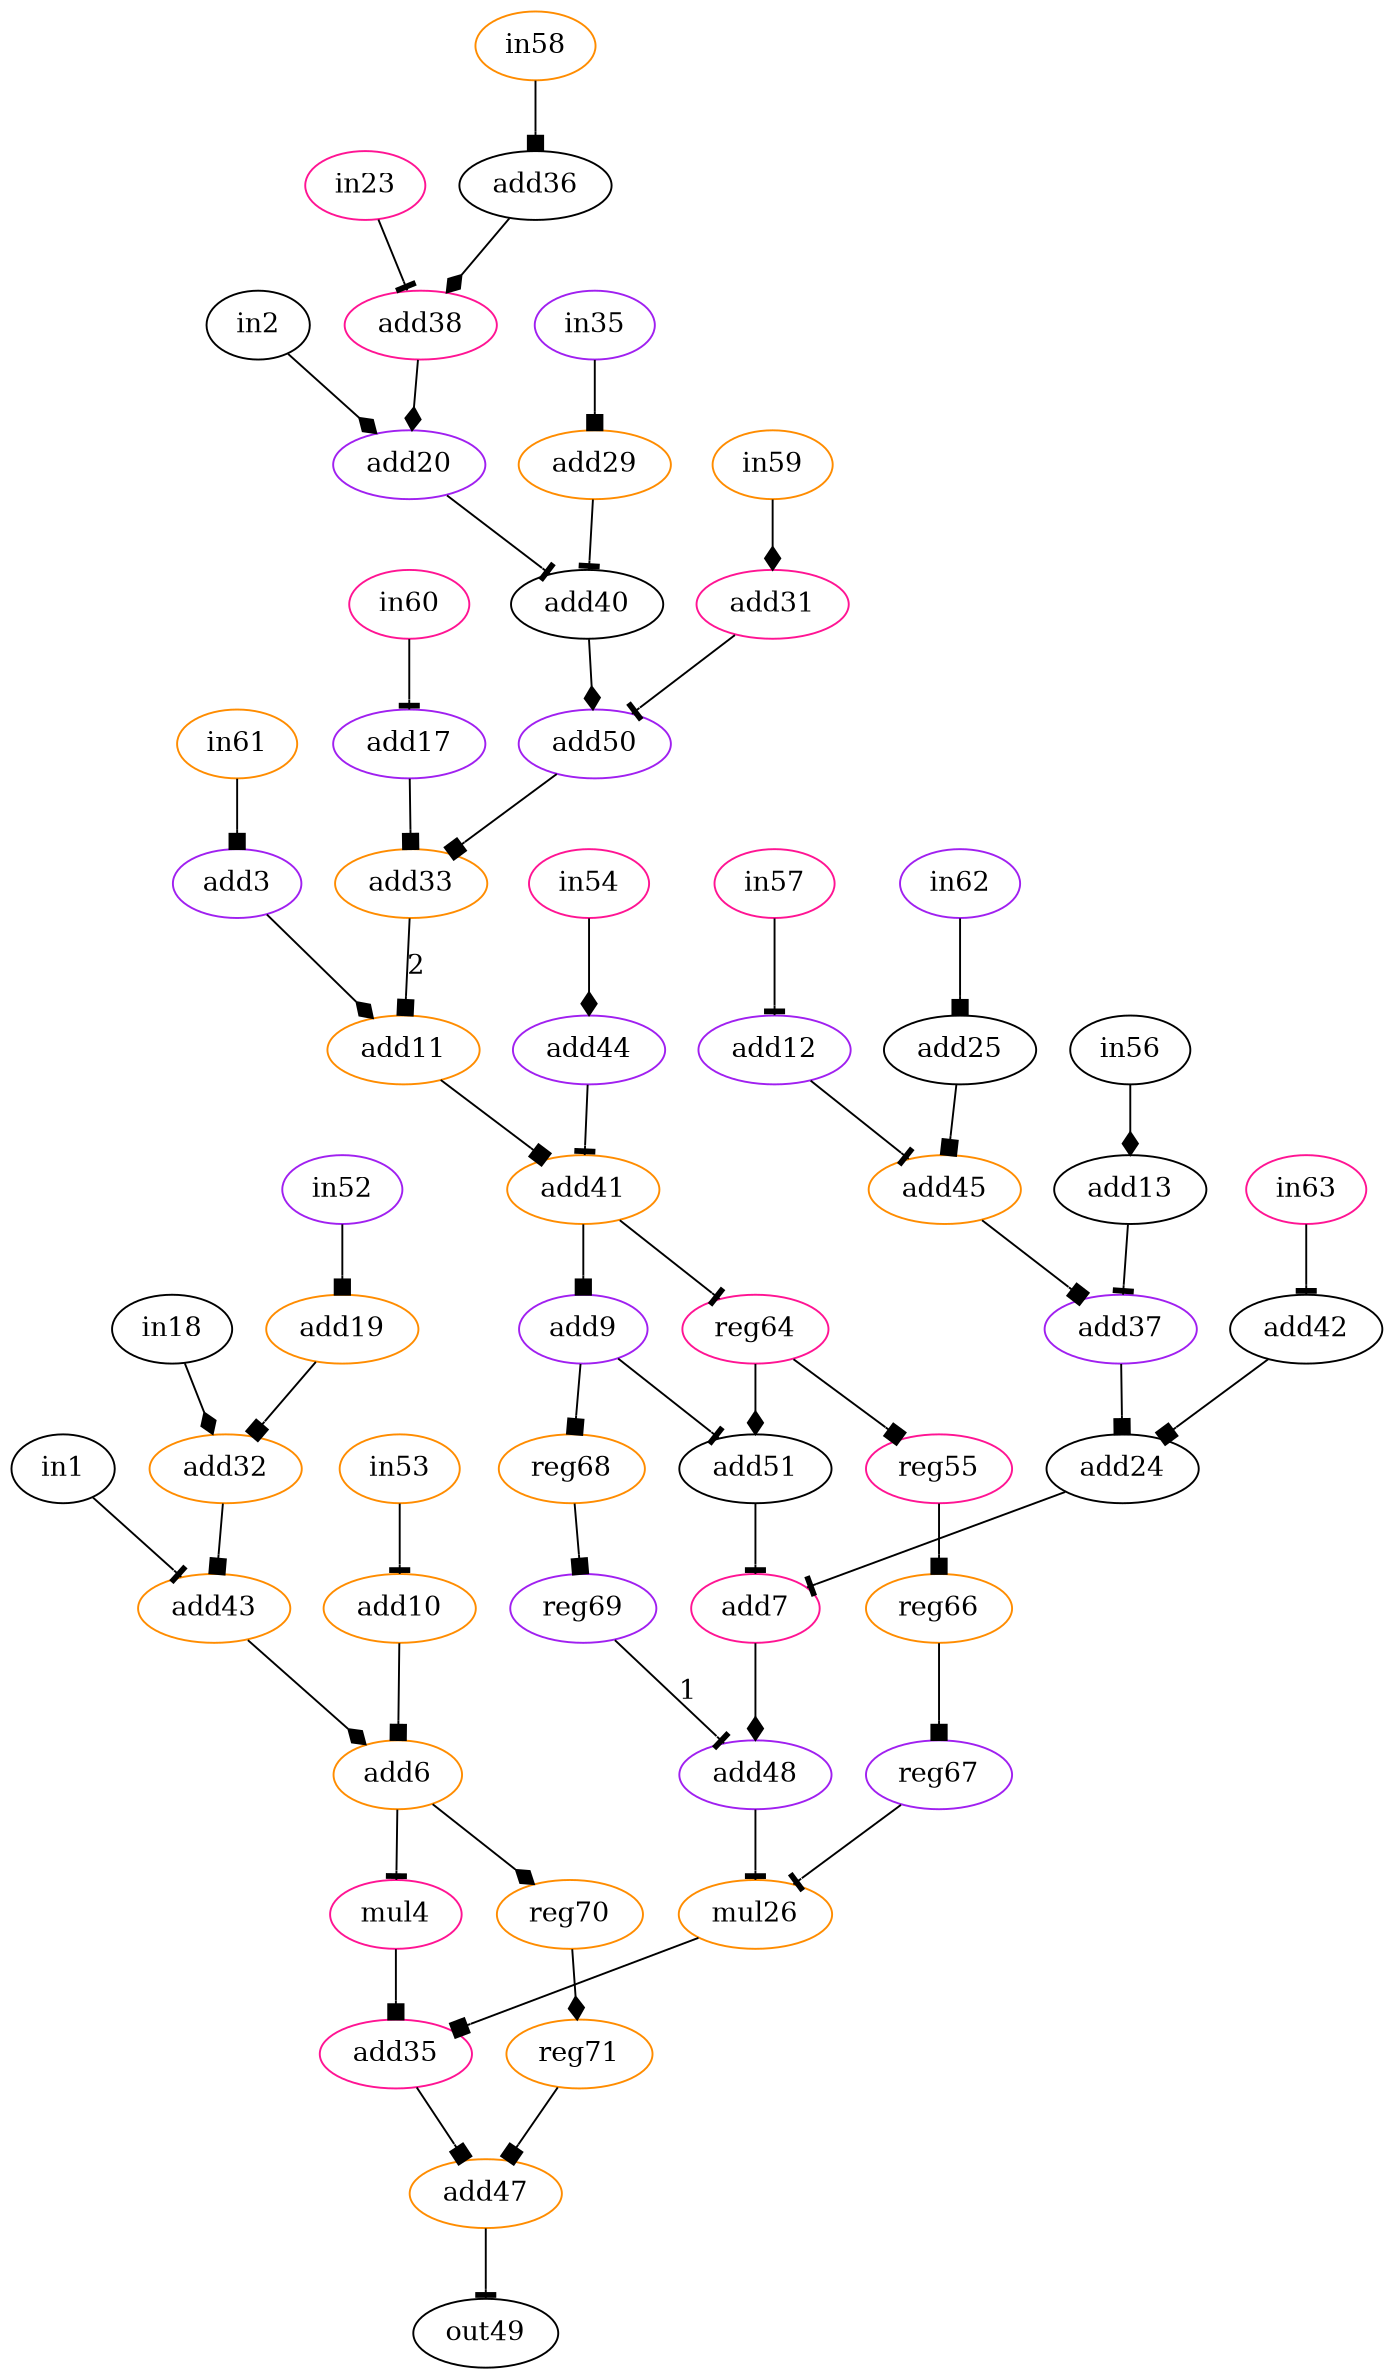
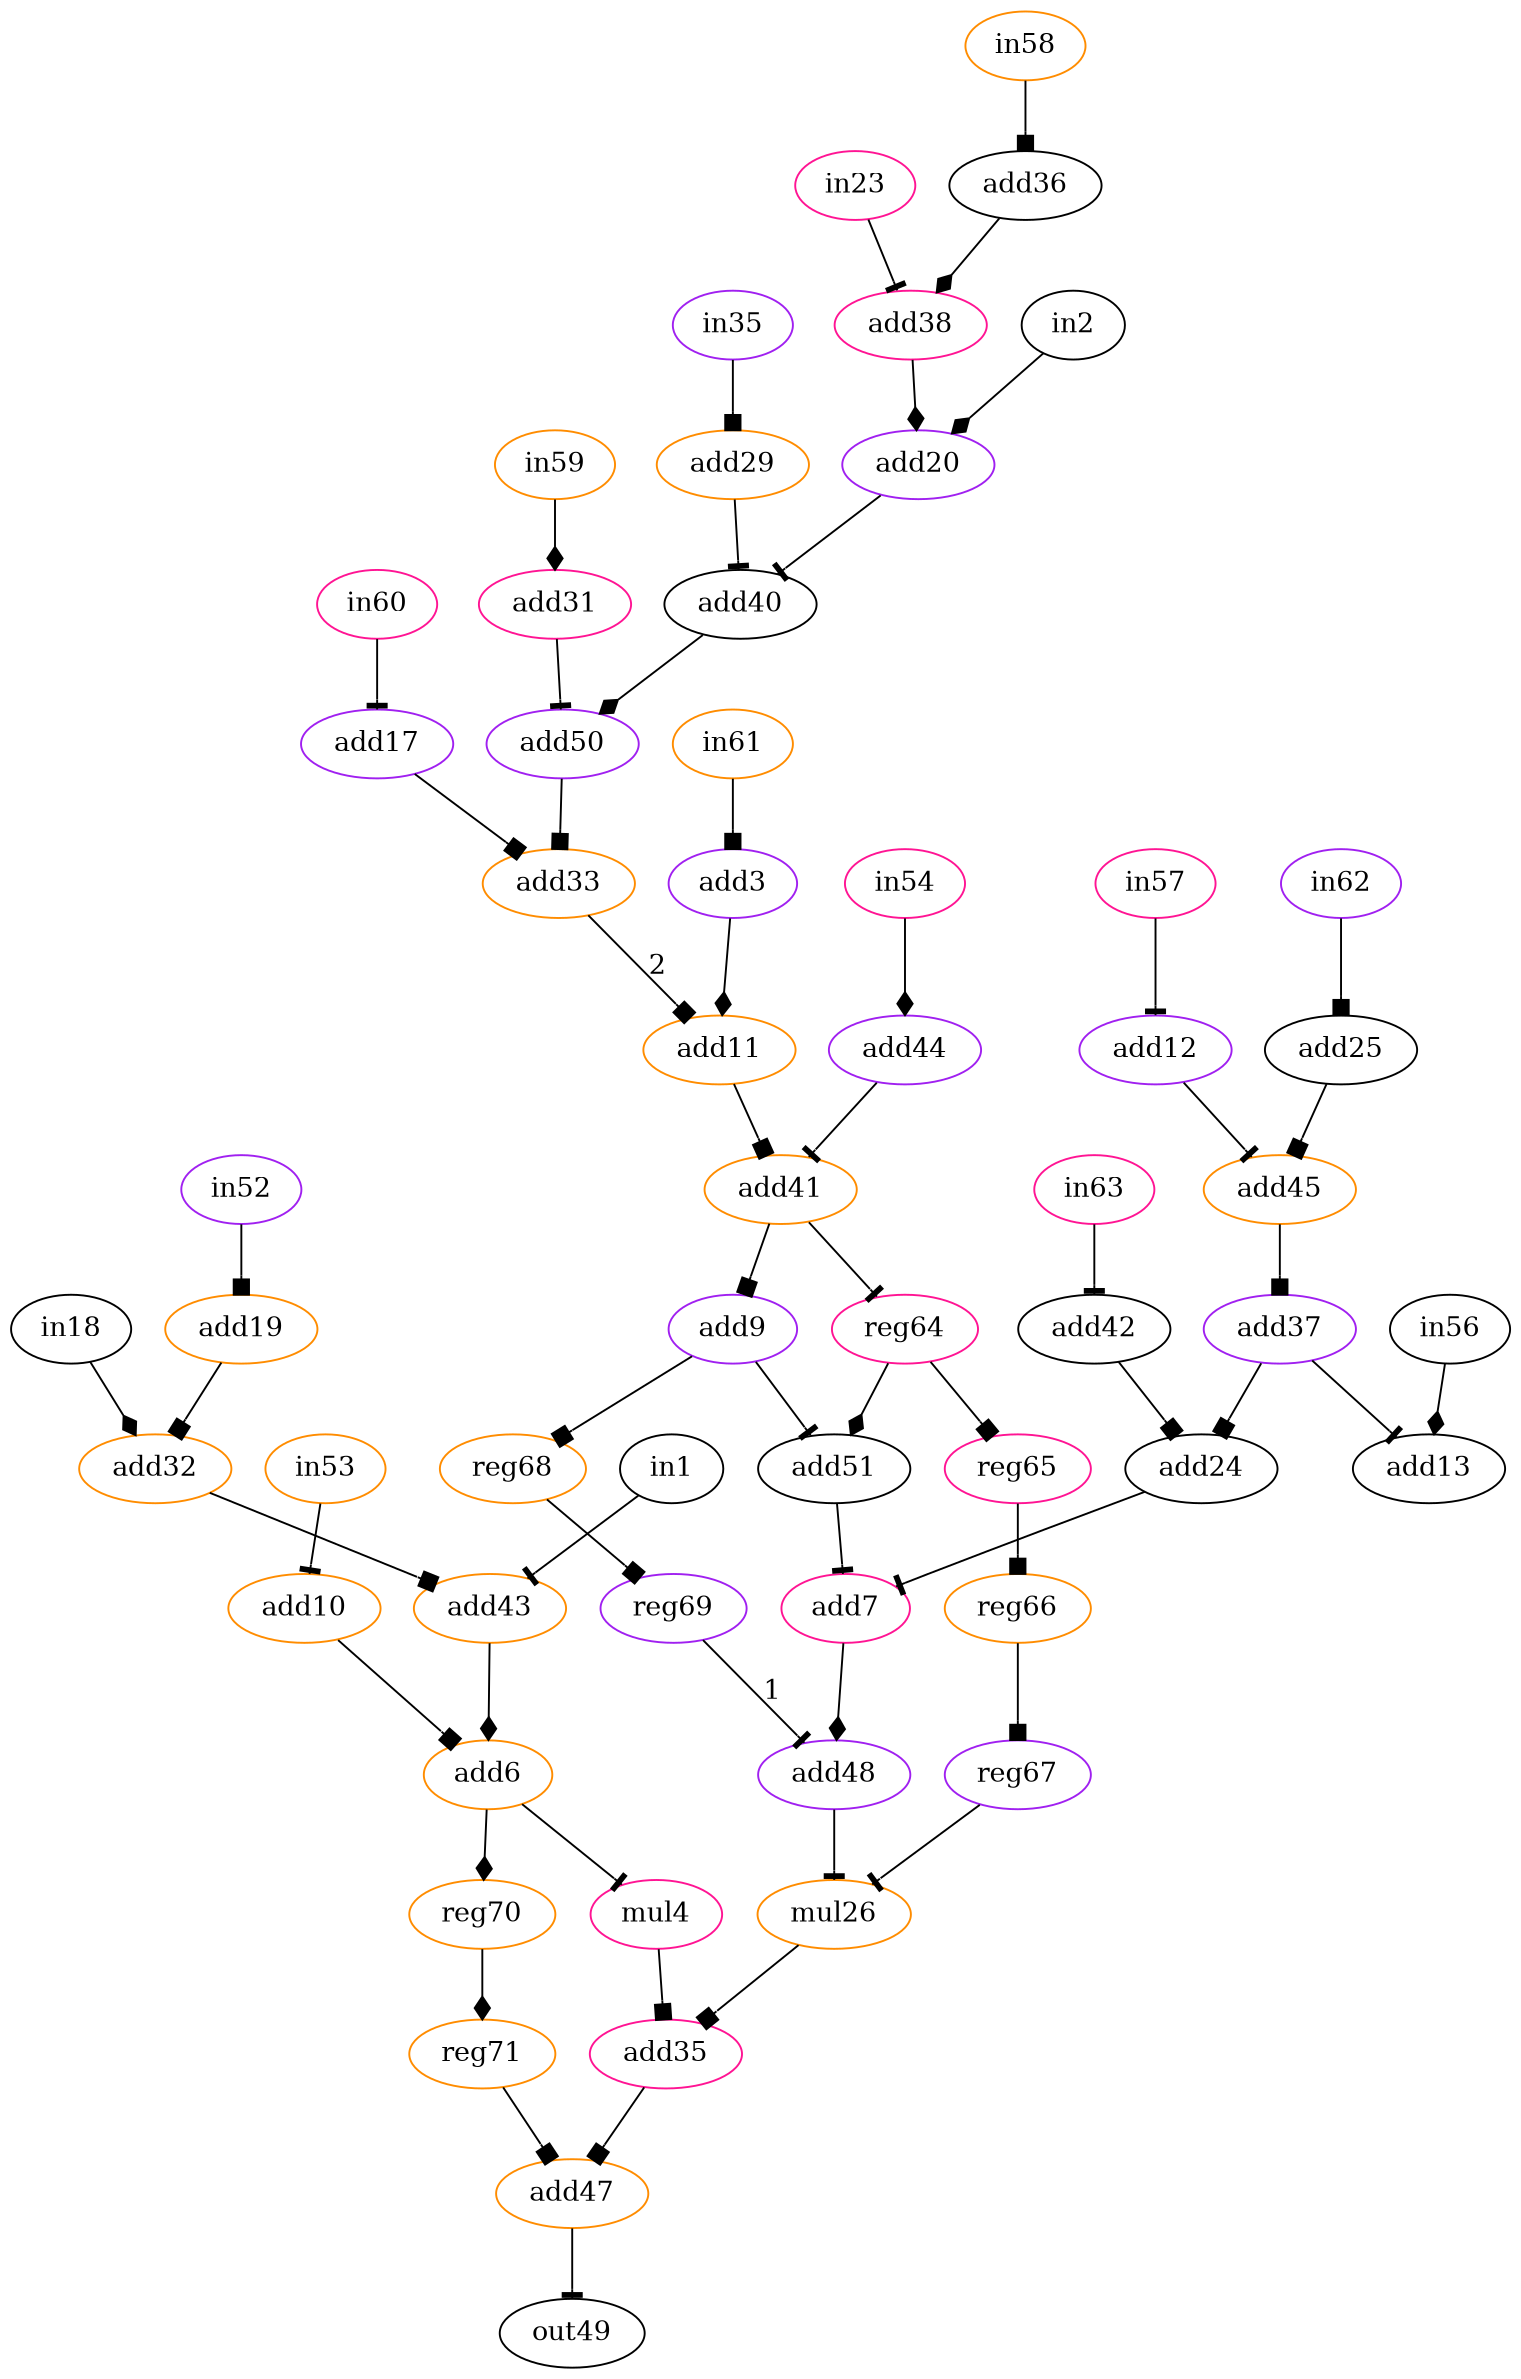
  strict digraph {
    node [alap=10 asap=0 color=darkorange op=add]
    edge [arrowhead=box port=0 w=0]
    n1 [color=black label=in1 op=in]
    n2 [alap=11 asap=3 label=add43]
    n3 [alap=12 asap=4 label=add6]
    n4 [alap=2 color=black label=in2 op=in]
    n5 [alap=3 asap=3 color=purple label=add20]
    n6 [alap=4 asap=4 color=black label=add40]
    n7 [alap=6 asap=1 color=purple label=add3 op=addi value=2]
    n8 [alap=7 asap=7 label=add11]
    n9 [alap=8 asap=8 label=add41]
    n10 [alap=13 asap=5 color=deeppink label=mul4 op=muli value=2]
    n11 [alap=14 asap=14 color=deeppink label=add35]
    n12 [alap=15 asap=15 label=add47]
    n13 [alap=13 asap=5 label=reg70 op=reg]
    n14 [alap=14 asap=6 label=reg71 op=reg]
    n15 [alap=11 asap=11 color=deeppink label=add7]
    n16 [alap=12 asap=12 color=purple label=add48]
    n17 [alap=13 asap=13 label=mul26 op=mul]
    n18 [alap=9 asap=9 color=purple label=add9 op=addi value=2]
    n19 [asap=10 color=black label=add51]
    n20 [asap=10 label=reg68 op=reg]
    n21 [alap=11 asap=11 color=purple label=reg69 op=reg]
    n22 [alap=11 asap=1 label=add10 op=addi value=2]
    n23 [alap=9 asap=9 color=deeppink label=reg64 op=reg]
    n24 [alap=7 asap=1 color=purple label=add12 op=addi value=2]
    n25 [alap=8 asap=2 label=add45]
    n26 [alap=9 asap=3 color=purple label=add37]
    n27 [alap=8 asap=1 color=black label=add13 op=addi value=2]
    n28 [asap=4 color=black label=add24]
    n29 [alap=5 asap=1 color=purple label=add17 op=addi value=2]
    n30 [alap=6 asap=6 label=add33]
    n31 [alap=9 color=black label=in18 op=in]
    n32 [asap=2 label=add32]
    n33 [alap=9 asap=1 label=add19 op=addi value=2]
    n34 [alap=5 asap=5 color=purple label=add50]
    n35 [alap=1 color=deeppink label=in23 op=in]
    n36 [alap=2 asap=2 color=deeppink label=add38]
    n37 [alap=7 asap=1 color=black label=add25 op=addi value=2]
    n38 [alap=3 asap=1 label=add29 op=addi value=2]
    n39 [alap=4 asap=1 color=deeppink label=add31 op=addi value=2]
    n40 [alap=16 asap=16 color=black label=out49 op=out]
    n41 [alap=1 asap=1 color=black label=add36 op=addi value=2]
-   n42 [asap=10 color=deeppink label=reg55 op=reg]
+   n42 [asap=10 color=deeppink label=reg65 op=reg]
    n43 [alap=9 asap=1 color=black label=add42 op=addi value=2]
    n44 [alap=7 asap=1 color=purple label=add44 op=addi value=2]
    n45 [alap=8 color=purple label=in52 op=in]
    n46 [label=in53 op=in]
    n47 [alap=6 color=deeppink label=in54 op=in]
    n48 [alap=2 color=purple label=in35 op=in]
    n49 [alap=7 color=black label=in56 op=in]
    n50 [alap=6 color=deeppink label=in57 op=in]
    n51 [alap=0 label=in58 op=in]
    n52 [alap=3 label=in59 op=in]
    n53 [alap=4 color=deeppink label=in60 op=in]
    n54 [alap=5 label=in61 op=in]
    n55 [alap=6 color=purple label=in62 op=in]
    n56 [alap=8 color=deeppink label=in63 op=in]
    n57 [alap=11 asap=11 label=reg66 op=reg]
    n58 [alap=12 asap=12 color=purple label=reg67 op=reg]
    n1 -> n2 [arrowhead=tee]
    n2 -> n3 [arrowhead=diamond port=1]
    n3 -> n10 [arrowhead=tee]
    n3 -> n13 [arrowhead=diamond]
    n4 -> n5 [arrowhead=diamond]
    n5 -> n6 [arrowhead=tee]
    n6 -> n34 [arrowhead=diamond port=1]
    n7 -> n8 [arrowhead=diamond]
    n8 -> n9
    n9 -> n18
    n9 -> n23 [arrowhead=tee]
    n10 -> n11
    n11 -> n12
    n12 -> n40 [arrowhead=tee]
    n13 -> n14 [arrowhead=diamond]
    n14 -> n12 [port=1]
    n15 -> n16 [arrowhead=diamond]
    n16 -> n17 [arrowhead=tee]
    n17 -> n11 [port=1]
    n18 -> n19 [arrowhead=tee]
    n18 -> n20
    n19 -> n15 [arrowhead=tee port=1]
    n20 -> n21
    n21 -> n16 [arrowhead=tee label=1 port=1 w=2]
    n22 -> n3
    n23 -> n19 [arrowhead=diamond port=1]
    n23 -> n42
    n24 -> n25 [arrowhead=tee]
    n25 -> n26 [port=1]
    n26 -> n28
-   n27 -> n26 [arrowhead=tee]
+   n26 -> n27 [arrowhead=tee]
    n28 -> n15 [arrowhead=tee]
    n29 -> n30
    n30 -> n8 [label=2 port=1 w=1]
    n31 -> n32 [arrowhead=diamond]
    n32 -> n2 [port=1]
    n33 -> n32 [port=1]
    n34 -> n30 [port=1]
    n35 -> n36 [arrowhead=tee]
    n36 -> n5 [arrowhead=diamond port=1]
    n37 -> n25 [port=1]
    n38 -> n6 [arrowhead=tee port=1]
    n39 -> n34 [arrowhead=tee]
    n41 -> n36 [arrowhead=diamond port=1]
    n42 -> n57
    n43 -> n28 [port=1]
    n44 -> n9 [arrowhead=tee port=1]
    n45 -> n33
    n46 -> n22 [arrowhead=tee]
    n47 -> n44 [arrowhead=diamond]
    n48 -> n38
    n49 -> n27 [arrowhead=diamond]
    n50 -> n24 [arrowhead=tee]
    n51 -> n41
    n52 -> n39 [arrowhead=diamond]
    n53 -> n29 [arrowhead=tee]
    n54 -> n7
    n55 -> n37
    n56 -> n43 [arrowhead=tee]
    n57 -> n58
    n58 -> n17 [arrowhead=tee port=1]
  }
